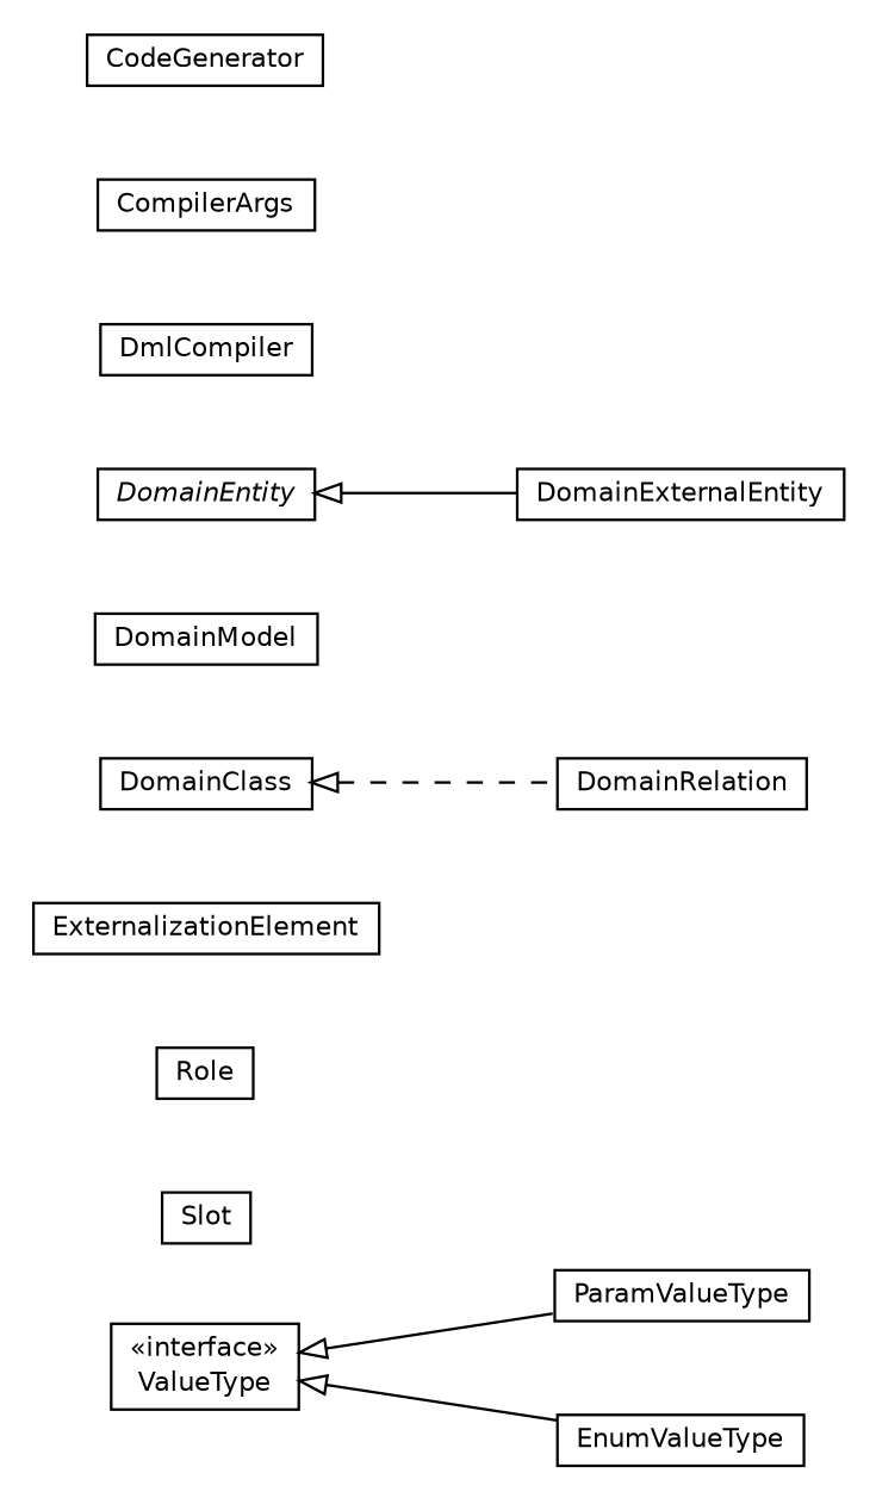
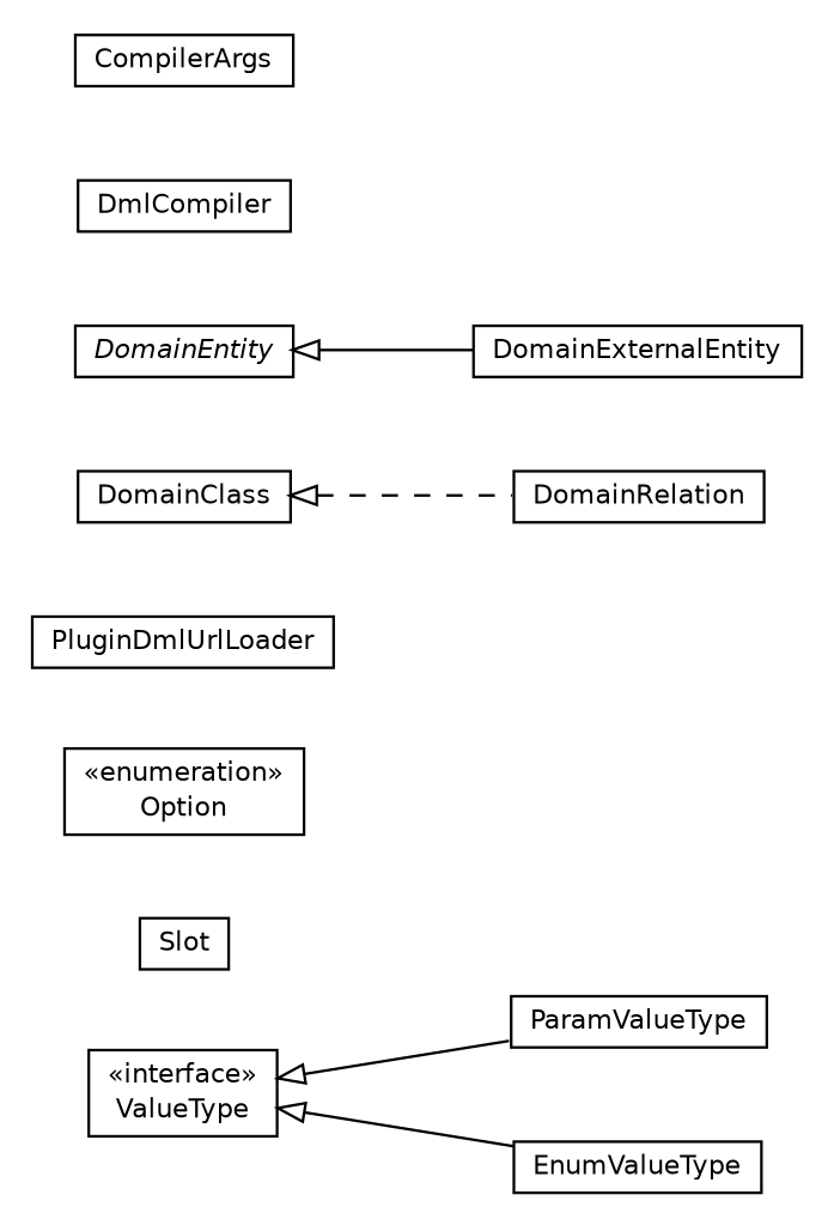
  digraph {
    nodesep=0.25
    rankdir=LR
    ranksep=0.5
    node [fontcolor=black fontname=Helvetica fontsize=10.0 shape=plaintext]
    edge [arrowtail=empty dir=back fontname=Helvetica fontsize=10 headport=p labelfontname=Helvetica labelfontsize=10 style=solid tailport=p]
    n1 [label=<<table title="dml.ValueType" border="0" cellborder="1" cellspacing="0" cellpadding="2" port="p" href="./ValueType.html"> 		<tr><td><table border="0" cellspacing="0" cellpadding="1"> <tr><td align="center" balign="center"> &#171;interface&#187; </td></tr> <tr><td align="center" balign="center"> ValueType </td></tr> 		</table></td></tr> 		</table>>]
    n2 [label=<<table title="dml.ParamValueType" border="0" cellborder="1" cellspacing="0" cellpadding="2" port="p" href="./ParamValueType.html"> 		<tr><td><table border="0" cellspacing="0" cellpadding="1"> <tr><td align="center" balign="center"> ParamValueType </td></tr> 		</table></td></tr> 		</table>>]
    n3 [label=<<table title="dml.EnumValueType" border="0" cellborder="1" cellspacing="0" cellpadding="2" port="p" href="./EnumValueType.html"> 		<tr><td><table border="0" cellspacing="0" cellpadding="1"> <tr><td align="center" balign="center"> EnumValueType </td></tr> 		</table></td></tr> 		</table>>]
    n4 [label=<<table title="dml.Slot" border="0" cellborder="1" cellspacing="0" cellpadding="2" port="p" href="./Slot.html"> 		<tr><td><table border="0" cellspacing="0" cellpadding="1"> <tr><td align="center" balign="center"> Slot </td></tr> 		</table></td></tr> 		</table>>]
-   n6 [label=<<table title="dml.Role" border="0" cellborder="1" cellspacing="0" cellpadding="2" port="p" href="./Role.html"> 		<tr><td><table border="0" cellspacing="0" cellpadding="1"> <tr><td align="center" balign="center"> Role </td></tr> 		</table></td></tr> 		</table>>]
-   n8 [label=<<table title="dml.ExternalizationElement" border="0" cellborder="1" cellspacing="0" cellpadding="2" port="p" href="./ExternalizationElement.html"> 		<tr><td><table border="0" cellspacing="0" cellpadding="1"> <tr><td align="center" balign="center"> ExternalizationElement </td></tr> 		</table></td></tr> 		</table>>]
+   n5 [label=<<table title="dml.Slot.Option" border="0" cellborder="1" cellspacing="0" cellpadding="2" port="p" href="./Slot.Option.html"> 		<tr><td><table border="0" cellspacing="0" cellpadding="1"> <tr><td align="center" balign="center"> &#171;enumeration&#187; </td></tr> <tr><td align="center" balign="center"> Option </td></tr> 		</table></td></tr> 		</table>>]
+   n7 [label=<<table title="dml.PluginDmlUrlLoader" border="0" cellborder="1" cellspacing="0" cellpadding="2" port="p" href="./PluginDmlUrlLoader.html"> 		<tr><td><table border="0" cellspacing="0" cellpadding="1"> <tr><td align="center" balign="center"> PluginDmlUrlLoader </td></tr> 		</table></td></tr> 		</table>>]
    n9 [label=<<table title="dml.DomainRelation" border="0" cellborder="1" cellspacing="0" cellpadding="2" port="p" href="./DomainRelation.html"> 		<tr><td><table border="0" cellspacing="0" cellpadding="1"> <tr><td align="center" balign="center"> DomainRelation </td></tr> 		</table></td></tr> 		</table>>]
-   n10 [label=<<table title="dml.DomainModel" border="0" cellborder="1" cellspacing="0" cellpadding="2" port="p" href="./DomainModel.html"> 		<tr><td><table border="0" cellspacing="0" cellpadding="1"> <tr><td align="center" balign="center"> DomainModel </td></tr> 		</table></td></tr> 		</table>>]
    n11 [label=<<table title="dml.DomainExternalEntity" border="0" cellborder="1" cellspacing="0" cellpadding="2" port="p" href="./DomainExternalEntity.html"> 		<tr><td><table border="0" cellspacing="0" cellpadding="1"> <tr><td align="center" balign="center"> DomainExternalEntity </td></tr> 		</table></td></tr> 		</table>>]
    n12 [label=<<table title="dml.DomainEntity" border="0" cellborder="1" cellspacing="0" cellpadding="2" port="p" href="./DomainEntity.html"> 		<tr><td><table border="0" cellspacing="0" cellpadding="1"> <tr><td align="center" balign="center"><font face="Helvetica-Oblique"> DomainEntity </font></td></tr> 		</table></td></tr> 		</table>>]
    n13 [label=<<table title="dml.DomainClass" border="0" cellborder="1" cellspacing="0" cellpadding="2" port="p" href="./DomainClass.html"> 		<tr><td><table border="0" cellspacing="0" cellpadding="1"> <tr><td align="center" balign="center"> DomainClass </td></tr> 		</table></td></tr> 		</table>>]
    n14 [label=<<table title="dml.DmlCompiler" border="0" cellborder="1" cellspacing="0" cellpadding="2" port="p" href="./DmlCompiler.html"> 		<tr><td><table border="0" cellspacing="0" cellpadding="1"> <tr><td align="center" balign="center"> DmlCompiler </td></tr> 		</table></td></tr> 		</table>>]
    n15 [label=<<table title="dml.CompilerArgs" border="0" cellborder="1" cellspacing="0" cellpadding="2" port="p" href="./CompilerArgs.html"> 		<tr><td><table border="0" cellspacing="0" cellpadding="1"> <tr><td align="center" balign="center"> CompilerArgs </td></tr> 		</table></td></tr> 		</table>>]
-   n16 [label=<<table title="dml.CodeGenerator" border="0" cellborder="1" cellspacing="0" cellpadding="2" port="p" href="./CodeGenerator.html"> 		<tr><td><table border="0" cellspacing="0" cellpadding="1"> <tr><td align="center" balign="center"> CodeGenerator </td></tr> 		</table></td></tr> 		</table>>]
    n1 -> n2
    n1 -> n3
    n12 -> n11 [style=""]
    n13 -> n9 [style=dashed]
  }
